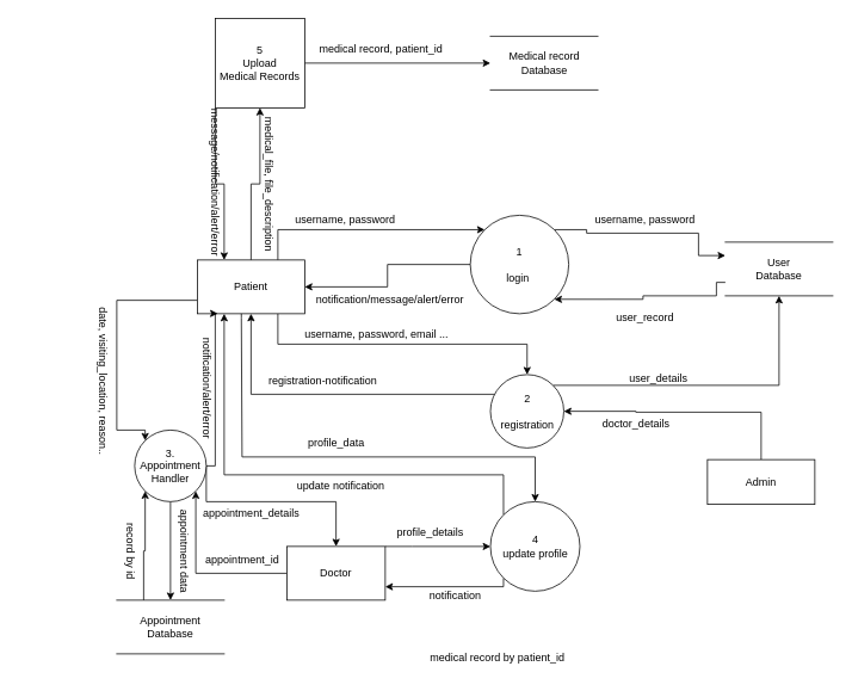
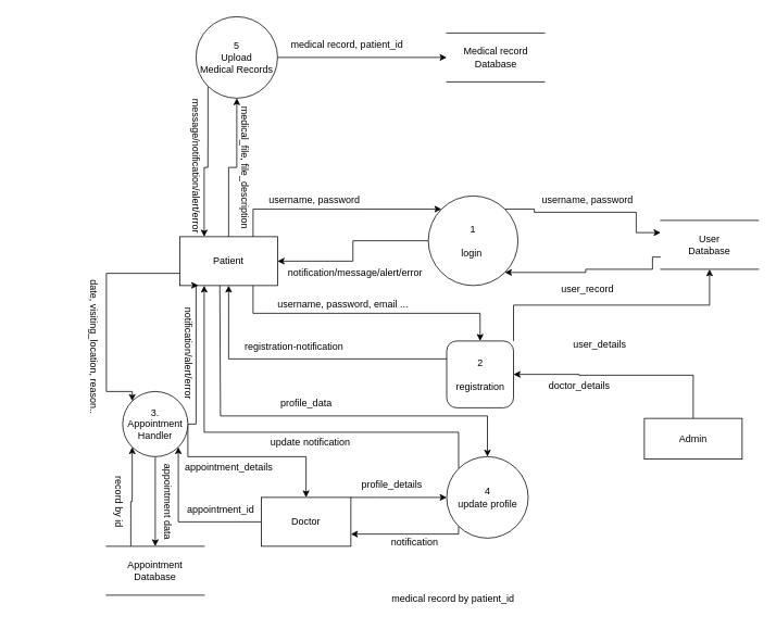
  <mxCell id="0" />
  <mxCell id="1" parent="0" />
  <mxCell id="2" style="edgeStyle=orthogonalEdgeStyle;rounded=0;orthogonalLoop=1;jettySize=auto;html=1;exitX=0.75;exitY=0;exitDx=0;exitDy=0;entryX=0;entryY=0;entryDx=0;entryDy=0;" edge="1" parent="1" source="7" target="10"><mxGeometry relative="1" as="geometry" /></mxCell>
  <mxCell id="3" style="edgeStyle=orthogonalEdgeStyle;rounded=0;orthogonalLoop=1;jettySize=auto;html=1;exitX=0.75;exitY=1;exitDx=0;exitDy=0;" edge="1" parent="1" source="7" target="19"><mxGeometry relative="1" as="geometry" /></mxCell>
  <mxCell id="4" style="edgeStyle=orthogonalEdgeStyle;rounded=0;orthogonalLoop=1;jettySize=auto;html=1;exitX=0;exitY=0.75;exitDx=0;exitDy=0;entryX=0;entryY=0;entryDx=0;entryDy=0;" edge="1" parent="1" source="7" target="26"><mxGeometry relative="1" as="geometry"><Array as="points"><mxPoint x="130" y="335" /><mxPoint x="130" y="480" /><mxPoint x="162" y="480" /></Array></mxGeometry></mxCell>
  <mxCell id="5" style="edgeStyle=orthogonalEdgeStyle;rounded=0;orthogonalLoop=1;jettySize=auto;html=1;exitX=0.41;exitY=0.983;exitDx=0;exitDy=0;entryX=0.5;entryY=0;entryDx=0;entryDy=0;exitPerimeter=0;" edge="1" parent="1" source="7" target="31"><mxGeometry relative="1" as="geometry"><Array as="points"><mxPoint x="269" y="355" /><mxPoint x="270" y="510" /><mxPoint x="598" y="510" /></Array></mxGeometry></mxCell>
  <mxCell id="6" style="edgeStyle=orthogonalEdgeStyle;rounded=0;orthogonalLoop=1;jettySize=auto;html=1;exitX=0.5;exitY=0;exitDx=0;exitDy=0;entryX=0.5;entryY=1;entryDx=0;entryDy=0;" edge="1" parent="1" source="7" target="50"><mxGeometry relative="1" as="geometry" /></mxCell>
  <mxCell id="7" value="Patient" style="rounded=0;whiteSpace=wrap;html=1;" vertex="1" parent="1"><mxGeometry x="220" y="290" width="120" height="60" as="geometry" /></mxCell>
  <mxCell id="8" style="edgeStyle=orthogonalEdgeStyle;rounded=0;orthogonalLoop=1;jettySize=auto;html=1;exitX=0;exitY=0.5;exitDx=0;exitDy=0;entryX=1;entryY=0.5;entryDx=0;entryDy=0;" edge="1" parent="1" source="10" target="7"><mxGeometry relative="1" as="geometry" /></mxCell>
  <mxCell id="9" style="edgeStyle=orthogonalEdgeStyle;rounded=0;orthogonalLoop=1;jettySize=auto;html=1;exitX=1;exitY=0;exitDx=0;exitDy=0;entryX=0;entryY=0.25;entryDx=0;entryDy=0;" edge="1" parent="1" source="10" target="14"><mxGeometry relative="1" as="geometry"><Array as="points"><mxPoint x="655" y="256" /><mxPoint x="655" y="260" /><mxPoint x="780" y="260" /><mxPoint x="780" y="285" /></Array></mxGeometry></mxCell>
  <mxCell id="10" value="1&lt;br&gt;&lt;br&gt;login&amp;nbsp;" style="ellipse;whiteSpace=wrap;html=1;aspect=fixed;" vertex="1" parent="1"><mxGeometry x="525" y="240" width="110" height="110" as="geometry" /></mxCell>
  <mxCell id="11" value="username, password" style="text;html=1;align=center;verticalAlign=middle;resizable=0;points=[];autosize=1;strokeColor=none;fillColor=none;" vertex="1" parent="1"><mxGeometry x="320" y="230" width="130" height="30" as="geometry" /></mxCell>
  <mxCell id="12" value="notification/message/alert/error" style="text;html=1;align=center;verticalAlign=middle;resizable=0;points=[];autosize=1;strokeColor=none;fillColor=none;" vertex="1" parent="1"><mxGeometry x="340" y="320" width="190" height="30" as="geometry" /></mxCell>
  <mxCell id="13" style="edgeStyle=orthogonalEdgeStyle;rounded=0;orthogonalLoop=1;jettySize=auto;html=1;exitX=0;exitY=0.75;exitDx=0;exitDy=0;entryX=1;entryY=1;entryDx=0;entryDy=0;" edge="1" parent="1" source="14" target="10"><mxGeometry relative="1" as="geometry"><mxPoint x="660" y="315" as="targetPoint" /><Array as="points"><mxPoint x="800" y="330" /><mxPoint x="718" y="330" /><mxPoint x="718" y="334" /></Array></mxGeometry></mxCell>
  <mxCell id="14" value="User&lt;br&gt;Database" style="shape=partialRectangle;whiteSpace=wrap;html=1;left=0;right=0;fillColor=none;" vertex="1" parent="1"><mxGeometry x="810" y="270" width="120" height="60" as="geometry" /></mxCell>
  <mxCell id="15" value="username, password" style="text;html=1;align=center;verticalAlign=middle;resizable=0;points=[];autosize=1;strokeColor=none;fillColor=none;" vertex="1" parent="1"><mxGeometry x="655" y="230" width="130" height="30" as="geometry" /></mxCell>
  <mxCell id="16" value="user_record" style="text;html=1;align=center;verticalAlign=middle;resizable=0;points=[];autosize=1;strokeColor=none;fillColor=none;" vertex="1" parent="1"><mxGeometry x="675" y="340" width="90" height="30" as="geometry" /></mxCell>
  <mxCell id="17" style="edgeStyle=orthogonalEdgeStyle;rounded=0;orthogonalLoop=1;jettySize=auto;html=1;entryX=0.5;entryY=1;entryDx=0;entryDy=0;" edge="1" parent="1" source="19" target="7"><mxGeometry relative="1" as="geometry"><Array as="points"><mxPoint x="280" y="440" /></Array></mxGeometry></mxCell>
  <mxCell id="18" style="edgeStyle=orthogonalEdgeStyle;rounded=0;orthogonalLoop=1;jettySize=auto;html=1;exitX=1;exitY=0;exitDx=0;exitDy=0;entryX=0.5;entryY=1;entryDx=0;entryDy=0;" edge="1" parent="1" source="19" target="14"><mxGeometry relative="1" as="geometry" /></mxCell>
- <mxCell id="19" value="2&lt;br&gt;&lt;br&gt;registration" style="ellipse;whiteSpace=wrap;html=1;aspect=fixed;" vertex="1" parent="1"><mxGeometry x="547.5" y="418" width="82" height="82" as="geometry" /></mxCell>
+ <mxCell id="19" value="2&lt;br&gt;&lt;br&gt;registration" style="whiteSpace=wrap;html=1;aspect=fixed;rounded=1;" vertex="1" parent="1"><mxGeometry x="547.5" y="418" width="82" height="82" as="geometry" /></mxCell>
  <mxCell id="20" value="username, password, email ..." style="text;html=1;align=center;verticalAlign=middle;resizable=0;points=[];autosize=1;strokeColor=none;fillColor=none;" vertex="1" parent="1"><mxGeometry x="330" y="358" width="180" height="30" as="geometry" /></mxCell>
  <mxCell id="21" value="registration-notification" style="text;html=1;align=center;verticalAlign=middle;resizable=0;points=[];autosize=1;strokeColor=none;fillColor=none;" vertex="1" parent="1"><mxGeometry x="290" y="410" width="140" height="30" as="geometry" /></mxCell>
  <mxCell id="22" value="user_details" style="text;html=1;align=center;verticalAlign=middle;resizable=0;points=[];autosize=1;strokeColor=none;fillColor=none;" vertex="1" parent="1"><mxGeometry x="690" y="408" width="90" height="30" as="geometry" /></mxCell>
  <mxCell id="23" style="edgeStyle=orthogonalEdgeStyle;rounded=0;orthogonalLoop=1;jettySize=auto;html=1;exitX=1;exitY=0.5;exitDx=0;exitDy=0;entryX=0.19;entryY=0.997;entryDx=0;entryDy=0;entryPerimeter=0;" edge="1" parent="1" source="26" target="7"><mxGeometry relative="1" as="geometry"><Array as="points"><mxPoint x="240" y="520" /><mxPoint x="240" y="350" /></Array></mxGeometry></mxCell>
  <mxCell id="24" style="edgeStyle=orthogonalEdgeStyle;rounded=0;orthogonalLoop=1;jettySize=auto;html=1;exitX=0.5;exitY=1;exitDx=0;exitDy=0;entryX=0.5;entryY=0;entryDx=0;entryDy=0;" edge="1" parent="1" source="26" target="36"><mxGeometry relative="1" as="geometry" /></mxCell>
  <mxCell id="25" style="edgeStyle=orthogonalEdgeStyle;rounded=0;orthogonalLoop=1;jettySize=auto;html=1;exitX=1;exitY=0.5;exitDx=0;exitDy=0;entryX=0.5;entryY=0;entryDx=0;entryDy=0;" edge="1" parent="1" source="26" target="34"><mxGeometry relative="1" as="geometry"><Array as="points"><mxPoint x="230" y="560" /><mxPoint x="375" y="560" /></Array></mxGeometry></mxCell>
  <mxCell id="26" value="3.&lt;br&gt;Appointment&lt;br&gt;Handler" style="ellipse;whiteSpace=wrap;html=1;aspect=fixed;" vertex="1" parent="1"><mxGeometry x="150" y="480" width="80" height="80" as="geometry" /></mxCell>
  <mxCell id="27" value="date, visiting_location, reason.." style="text;html=1;align=center;verticalAlign=middle;resizable=0;points=[];autosize=1;strokeColor=none;fillColor=none;rotation=90;" vertex="1" parent="1"><mxGeometry x="20" y="410" width="190" height="30" as="geometry" /></mxCell>
  <mxCell id="28" value="notification/alert/error" style="text;html=1;align=center;verticalAlign=middle;resizable=0;points=[];autosize=1;strokeColor=none;fillColor=none;rotation=90;" vertex="1" parent="1"><mxGeometry x="160" y="418" width="140" height="30" as="geometry" /></mxCell>
  <mxCell id="29" style="edgeStyle=orthogonalEdgeStyle;rounded=0;orthogonalLoop=1;jettySize=auto;html=1;exitX=0;exitY=0;exitDx=0;exitDy=0;entryX=0.25;entryY=1;entryDx=0;entryDy=0;" edge="1" parent="1" source="31" target="7"><mxGeometry relative="1" as="geometry"><mxPoint x="540" y="620" as="targetPoint" /><Array as="points"><mxPoint x="562" y="530" /><mxPoint x="250" y="530" /></Array></mxGeometry></mxCell>
  <mxCell id="30" style="edgeStyle=orthogonalEdgeStyle;rounded=0;orthogonalLoop=1;jettySize=auto;html=1;exitX=0;exitY=1;exitDx=0;exitDy=0;entryX=1;entryY=0.75;entryDx=0;entryDy=0;" edge="1" parent="1" source="31" target="34"><mxGeometry relative="1" as="geometry"><Array as="points"><mxPoint x="562" y="655" /></Array></mxGeometry></mxCell>
  <mxCell id="31" value="4&lt;br&gt;update profile" style="ellipse;whiteSpace=wrap;html=1;aspect=fixed;" vertex="1" parent="1"><mxGeometry x="547.5" y="560" width="100" height="100" as="geometry" /></mxCell>
  <mxCell id="32" style="edgeStyle=orthogonalEdgeStyle;rounded=0;orthogonalLoop=1;jettySize=auto;html=1;" edge="1" parent="1" source="34" target="31"><mxGeometry relative="1" as="geometry"><Array as="points"><mxPoint x="460" y="610" /><mxPoint x="460" y="610" /></Array></mxGeometry></mxCell>
  <mxCell id="33" style="edgeStyle=orthogonalEdgeStyle;rounded=0;orthogonalLoop=1;jettySize=auto;html=1;entryX=1;entryY=1;entryDx=0;entryDy=0;" edge="1" parent="1" source="34" target="26"><mxGeometry relative="1" as="geometry" /></mxCell>
  <mxCell id="34" value="Doctor" style="rounded=0;whiteSpace=wrap;html=1;" vertex="1" parent="1"><mxGeometry x="320" y="610" width="110" height="60" as="geometry" /></mxCell>
  <mxCell id="35" style="edgeStyle=orthogonalEdgeStyle;rounded=0;orthogonalLoop=1;jettySize=auto;html=1;exitX=0.25;exitY=0;exitDx=0;exitDy=0;entryX=0;entryY=1;entryDx=0;entryDy=0;" edge="1" parent="1" source="36" target="26"><mxGeometry relative="1" as="geometry" /></mxCell>
  <mxCell id="36" value="Appointment Database" style="shape=partialRectangle;whiteSpace=wrap;html=1;left=0;right=0;fillColor=none;" vertex="1" parent="1"><mxGeometry x="130" y="670" width="120" height="60" as="geometry" /></mxCell>
  <mxCell id="37" value="appointment data" style="text;html=1;align=center;verticalAlign=middle;resizable=0;points=[];autosize=1;strokeColor=none;fillColor=none;rotation=90;" vertex="1" parent="1"><mxGeometry x="145" y="600" width="120" height="30" as="geometry" /></mxCell>
  <mxCell id="38" value="profile_data" style="text;html=1;align=center;verticalAlign=middle;resizable=0;points=[];autosize=1;strokeColor=none;fillColor=none;" vertex="1" parent="1"><mxGeometry x="330" y="480" width="90" height="30" as="geometry" /></mxCell>
  <mxCell id="39" value="update notification" style="text;html=1;align=center;verticalAlign=middle;resizable=0;points=[];autosize=1;strokeColor=none;fillColor=none;" vertex="1" parent="1"><mxGeometry x="320" y="528" width="120" height="30" as="geometry" /></mxCell>
  <mxCell id="40" value="profile_details" style="text;html=1;align=center;verticalAlign=middle;resizable=0;points=[];autosize=1;strokeColor=none;fillColor=none;" vertex="1" parent="1"><mxGeometry x="430" y="580" width="100" height="30" as="geometry" /></mxCell>
  <mxCell id="41" value="notification" style="text;html=1;align=center;verticalAlign=middle;resizable=0;points=[];autosize=1;strokeColor=none;fillColor=none;" vertex="1" parent="1"><mxGeometry x="467.5" y="650" width="80" height="30" as="geometry" /></mxCell>
  <mxCell id="42" value="appointment_id" style="text;html=1;align=center;verticalAlign=middle;resizable=0;points=[];autosize=1;strokeColor=none;fillColor=none;" vertex="1" parent="1"><mxGeometry x="215" y="610" width="110" height="30" as="geometry" /></mxCell>
  <mxCell id="43" value="record by id" style="text;html=1;align=center;verticalAlign=middle;resizable=0;points=[];autosize=1;strokeColor=none;fillColor=none;rotation=90;" vertex="1" parent="1"><mxGeometry y="600" width="90" height="30" as="geometry" x="100" /></mxCell>
  <mxCell id="44" value="appointment_details" style="text;html=1;align=center;verticalAlign=middle;resizable=0;points=[];autosize=1;strokeColor=none;fillColor=none;" vertex="1" parent="1"><mxGeometry x="215" y="558" width="130" height="30" as="geometry" /></mxCell>
  <mxCell id="45" style="edgeStyle=orthogonalEdgeStyle;rounded=0;orthogonalLoop=1;jettySize=auto;html=1;entryX=1;entryY=0.5;entryDx=0;entryDy=0;" edge="1" parent="1" source="46" target="19"><mxGeometry relative="1" as="geometry"><Array as="points"><mxPoint x="850" y="460" /><mxPoint x="710" y="460" /><mxPoint x="710" y="459" /></Array></mxGeometry></mxCell>
  <mxCell id="46" value="Admin" style="rounded=0;whiteSpace=wrap;html=1;" vertex="1" parent="1"><mxGeometry x="790" y="513" width="120" height="50" as="geometry" /></mxCell>
  <mxCell id="47" value="doctor_details" style="text;html=1;align=center;verticalAlign=middle;resizable=0;points=[];autosize=1;strokeColor=none;fillColor=none;" vertex="1" parent="1"><mxGeometry x="660" y="458" width="100" height="30" as="geometry" /></mxCell>
  <mxCell id="48" style="edgeStyle=orthogonalEdgeStyle;rounded=0;orthogonalLoop=1;jettySize=auto;html=1;exitX=0;exitY=1;exitDx=0;exitDy=0;entryX=0.25;entryY=0;entryDx=0;entryDy=0;" edge="1" parent="1" source="50" target="7"><mxGeometry relative="1" as="geometry" /></mxCell>
  <mxCell id="49" style="edgeStyle=orthogonalEdgeStyle;rounded=0;orthogonalLoop=1;jettySize=auto;html=1;exitX=1;exitY=0.5;exitDx=0;exitDy=0;" edge="1" parent="1" source="50" target="53"><mxGeometry relative="1" as="geometry" /></mxCell>
- <mxCell id="50" value="5&lt;br&gt;Upload&lt;br&gt;Medical Records" style="whiteSpace=wrap;html=1;aspect=fixed;rounded=0;" vertex="1" parent="1"><mxGeometry x="240" y="20" width="100" height="100" as="geometry" /></mxCell>
+ <mxCell id="50" value="5&lt;br&gt;Upload&lt;br&gt;Medical Records" style="ellipse;whiteSpace=wrap;html=1;aspect=fixed;" vertex="1" parent="1"><mxGeometry x="240" y="20" width="100" height="100" as="geometry" /></mxCell>
  <mxCell id="51" value="medical_file, file_description" style="text;html=1;align=center;verticalAlign=middle;resizable=0;points=[];autosize=1;strokeColor=none;fillColor=none;rotation=90;" vertex="1" parent="1"><mxGeometry x="215" y="190" width="170" height="30" as="geometry" /></mxCell>
  <mxCell id="52" value="message/notification/alert/error" style="text;html=1;align=center;verticalAlign=middle;resizable=0;points=[];autosize=1;strokeColor=none;fillColor=none;rotation=90;" vertex="1" parent="1"><mxGeometry x="145" y="188" width="190" height="30" as="geometry" /></mxCell>
  <mxCell id="53" value="Medical record&lt;br&gt;Database" style="shape=partialRectangle;whiteSpace=wrap;html=1;left=0;right=0;fillColor=none;" vertex="1" parent="1"><mxGeometry x="547.5" y="40" width="120" height="60" as="geometry" /></mxCell>
  <mxCell id="54" value="medical record, patient_id" style="text;html=1;align=center;verticalAlign=middle;resizable=0;points=[];autosize=1;strokeColor=none;fillColor=none;" vertex="1" parent="1"><mxGeometry x="345" y="40" width="160" height="30" as="geometry" /></mxCell>
  <mxCell id="55" value="medical record by patient_id" style="text;html=1;align=center;verticalAlign=middle;resizable=0;points=[];autosize=1;strokeColor=none;fillColor=none;" vertex="1" parent="1"><mxGeometry x="470" y="720" width="170" height="30" as="geometry" /></mxCell>
